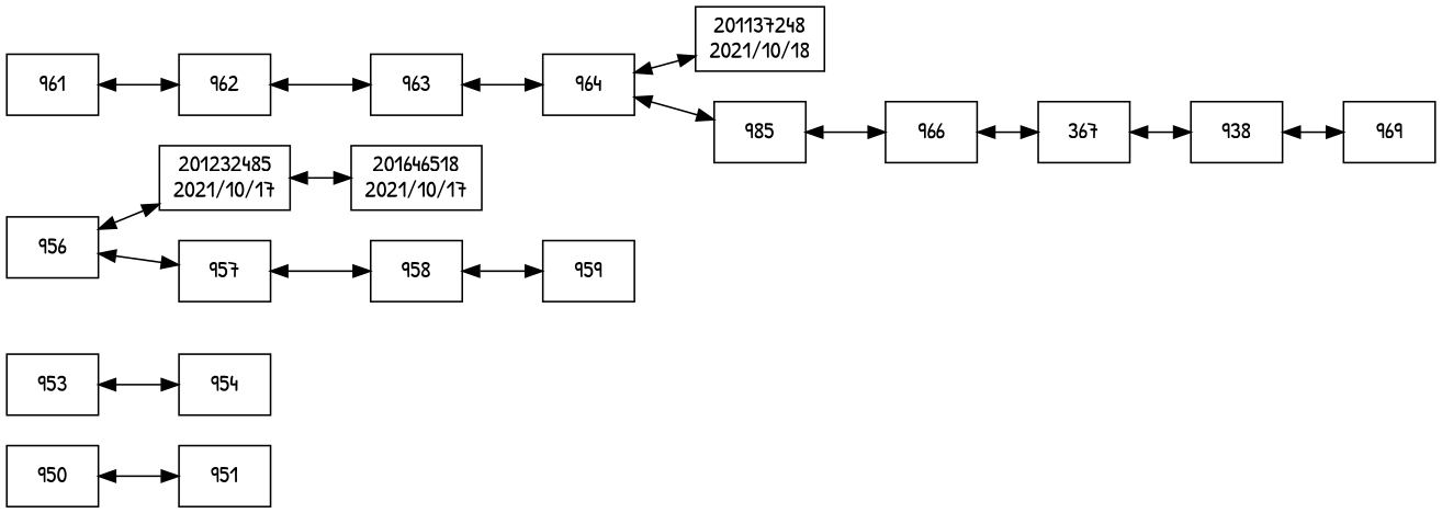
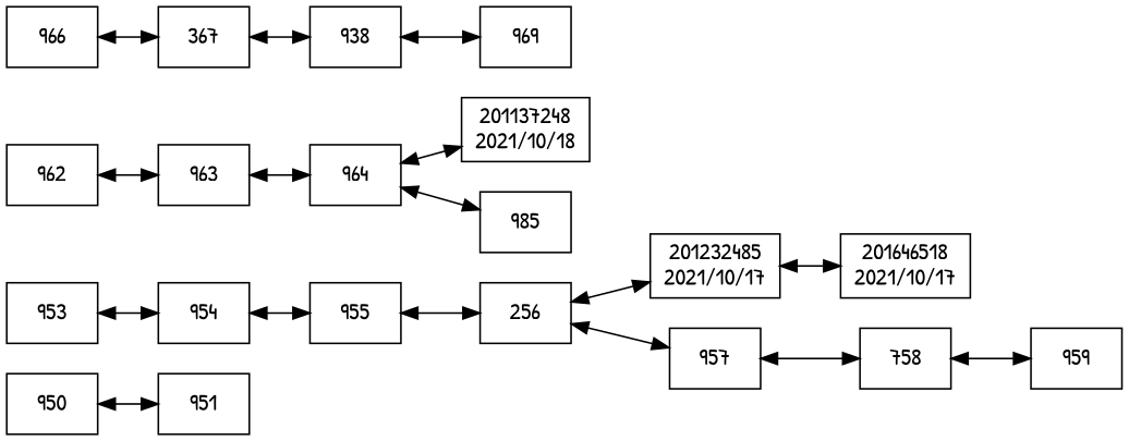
  digraph {
    compound=true
    fontname="Patrick Hand"
    rankdir=LR
    node [fontname="Patrick Hand" shape=box]
    edge [dir=both fontname="Patrick Hand"]
    n1 [label=950]
    n2 [label=951]
    n3 [label=953]
    n4 [label=954]
-   n6 [label=956]
+   n5 [label=955]
+   n6 [label=256]
    n7 [label="201232485\n2021/10/17"]
    n8 [label=957]
    n9 [label="201646518\n2021/10/17"]
-   n10 [label=958]
+   n10 [label=758]
    n11 [label=959]
-   n12 [label=961]
    n13 [label=962]
    n14 [label=963]
    n15 [label=964]
    n16 [label="201137248\n2021/10/18"]
    n17 [label=985]
    n18 [label=966]
    n19 [label=367]
    n20 [label=938]
    n21 [label=969]
    n1 -> n2
    n3 -> n4
+   n4 -> n5
+   n5 -> n6
    n6 -> n7
    n6 -> n8
    n7 -> n9
    n8 -> n10
    n10 -> n11
-   n12 -> n13
    n13 -> n14
    n14 -> n15
    n15 -> n16
    n15 -> n17
-   n17 -> n18
    n18 -> n19
    n19 -> n20
    n20 -> n21
  }
